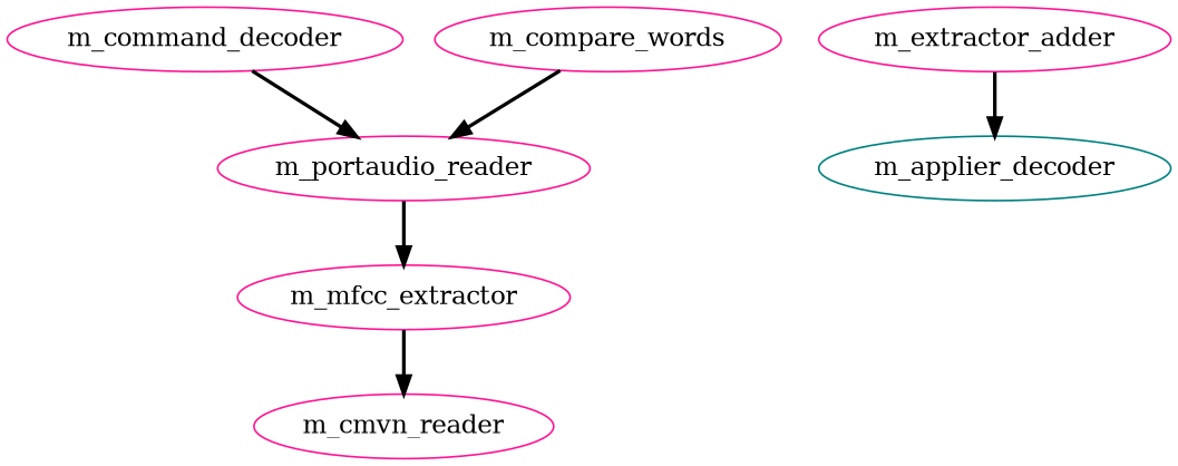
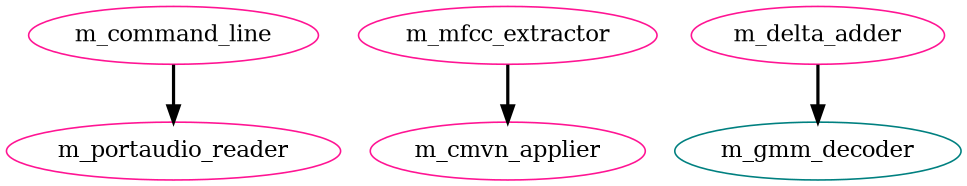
  digraph {
    node [color=deeppink]
    edge [style=bold]
-   m_command_line [label=m_command_decoder]
+   m_command_line
    m_portaudio_reader
-   m_compare_words
    m_mfcc_extractor
-   m_cmvn_applier [label=m_cmvn_reader]
-   m_gmm_decoder [color=teal label=m_applier_decoder]
-   m_delta_adder [label=m_extractor_adder]
+   m_cmvn_applier
+   m_gmm_decoder [color=teal]
+   m_delta_adder
    m_command_line -> m_portaudio_reader
-   m_portaudio_reader -> m_mfcc_extractor
-   m_compare_words -> m_portaudio_reader
    m_mfcc_extractor -> m_cmvn_applier
    m_delta_adder -> m_gmm_decoder
  }
